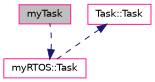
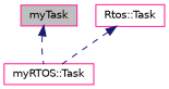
  digraph {
    node [color=deeppink fillcolor=white fontname=Helvetica fontsize=10 shape=record style=filled]
    edge [color=midnightblue dir=back fontname=Helvetica fontsize=10 labelfontname=Helvetica labelfontsize=10 style=dashed]
    n1 [fillcolor=grey75 fontcolor=black height=0.2 label=myTask width=0.4]
    n2 [height=0.2 label="myRTOS::Task" width=0.4]
-   n3 [height=0.2 label="Task::Task" width=0.4]
-   n2 -> n1
+   n3 [height=0.2 label="Rtos::Task" width=0.4]
+   n1 -> n2
    n3 -> n2
  }
